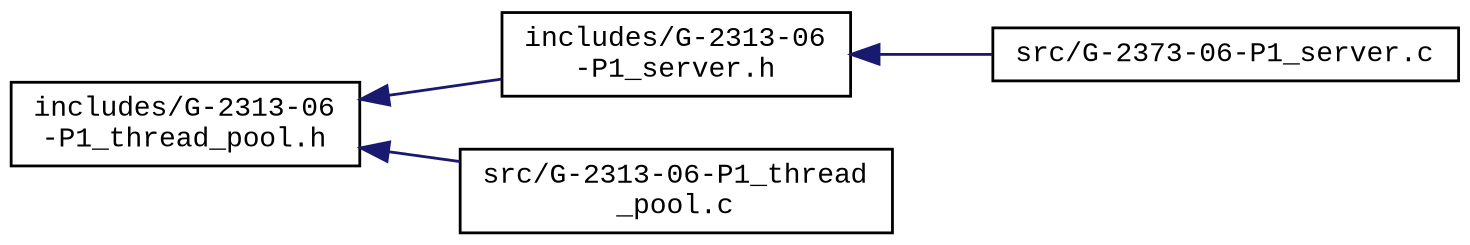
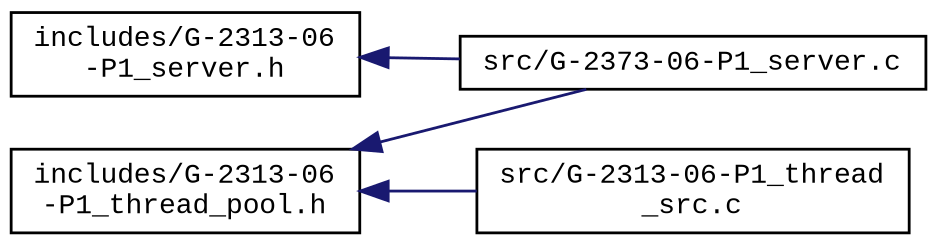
  digraph {
    fontname="Liberation Mono"
    rankdir=LR
    node [color=black fillcolor=white fontname="Liberation Mono" fontsize=10 shape=record style=filled]
    edge [color=midnightblue dir=back fontname="Liberation Mono" fontsize=10 labelfontname=Helvetica labelfontsize=10 style=solid]
    n1 [height=0.2 label="includes/G-2313-06\l-P1_server.h" width=0.4]
    n2 [height=0.2 label="src/G-2373-06-P1_server.c" width=0.4]
    n3 [height=0.2 label="includes/G-2313-06\l-P1_thread_pool.h" width=0.4]
-   n4 [height=0.2 label="src/G-2313-06-P1_thread\l_pool.c" width=0.4]
+   n4 [height=0.2 label="src/G-2313-06-P1_thread\l_src.c" width=0.4]
    n1 -> n2
-   n3 -> n1
+   n3 -> n2
    n3 -> n4
  }
